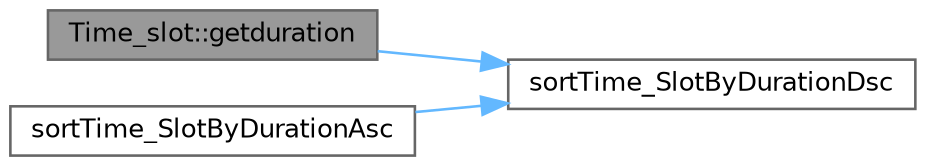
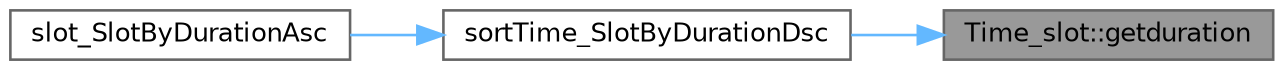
  digraph {
    rankdir=RL
    node [color=grey40 fillcolor=white fontname=Helvetica fontsize=10 shape=box style=filled]
    edge [color=steelblue1 dir=back fontname=Helvetica fontsize=10 labelfontname=Helvetica labelfontsize=10 style=solid]
    n1 [color=gray40 fillcolor=grey60 fontcolor=black height=0.2 label="Time_slot::getduration" width=0.4]
    n2 [height=0.2 label=sortTime_SlotByDurationDsc width=0.4]
-   n3 [height=0.2 label=sortTime_SlotByDurationAsc width=0.4]
-   n2 -> n1
+   n3 [height=0.2 label=slot_SlotByDurationAsc width=0.4]
+   n1 -> n2
    n2 -> n3
  }
